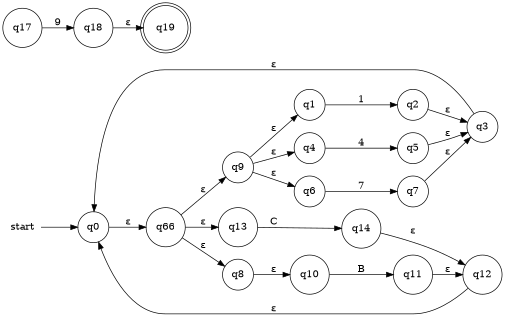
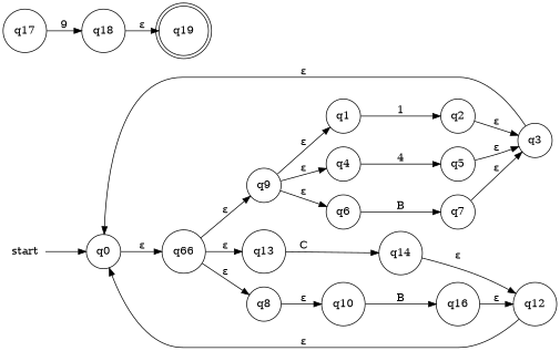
  digraph {
    rankdir=LR
    node [shape=circle]
    start [shape=none]
    q0
    n3 [label=q66]
    q19 [shape=doublecircle]
    q8
    q9
    q13
    q17
    q18
    q10
    q1
    q4
    q6
    q14
    q2
    q3
-   q11
+   q11 [label=q16]
    q5
    q7
    q12
    start -> q0
    q0 -> n3 [label="&epsilon;"]
    n3 -> q8 [label="&epsilon;"]
    n3 -> q9 [label="&epsilon;"]
    n3 -> q13 [label="&epsilon;"]
    q8 -> q10 [label="&epsilon;"]
    q9 -> q1 [label="&epsilon;"]
    q9 -> q4 [label="&epsilon;"]
    q9 -> q6 [label="&epsilon;"]
    q13 -> q14 [label=C]
    q17 -> q18 [label=9]
    q18 -> q19 [label="&epsilon;"]
    q10 -> q11 [label=B]
    q1 -> q2 [label=1]
    q4 -> q5 [label=4]
-   q6 -> q7 [label=7]
+   q6 -> q7 [label=B]
    q14 -> q12 [label="&epsilon;"]
    q2 -> q3 [label="&epsilon;"]
    q3 -> q0 [label="&epsilon;"]
    q11 -> q12 [label="&epsilon;"]
    q5 -> q3 [label="&epsilon;"]
    q7 -> q3 [label="&epsilon;"]
    q12 -> q0 [label="&epsilon;"]
  }
